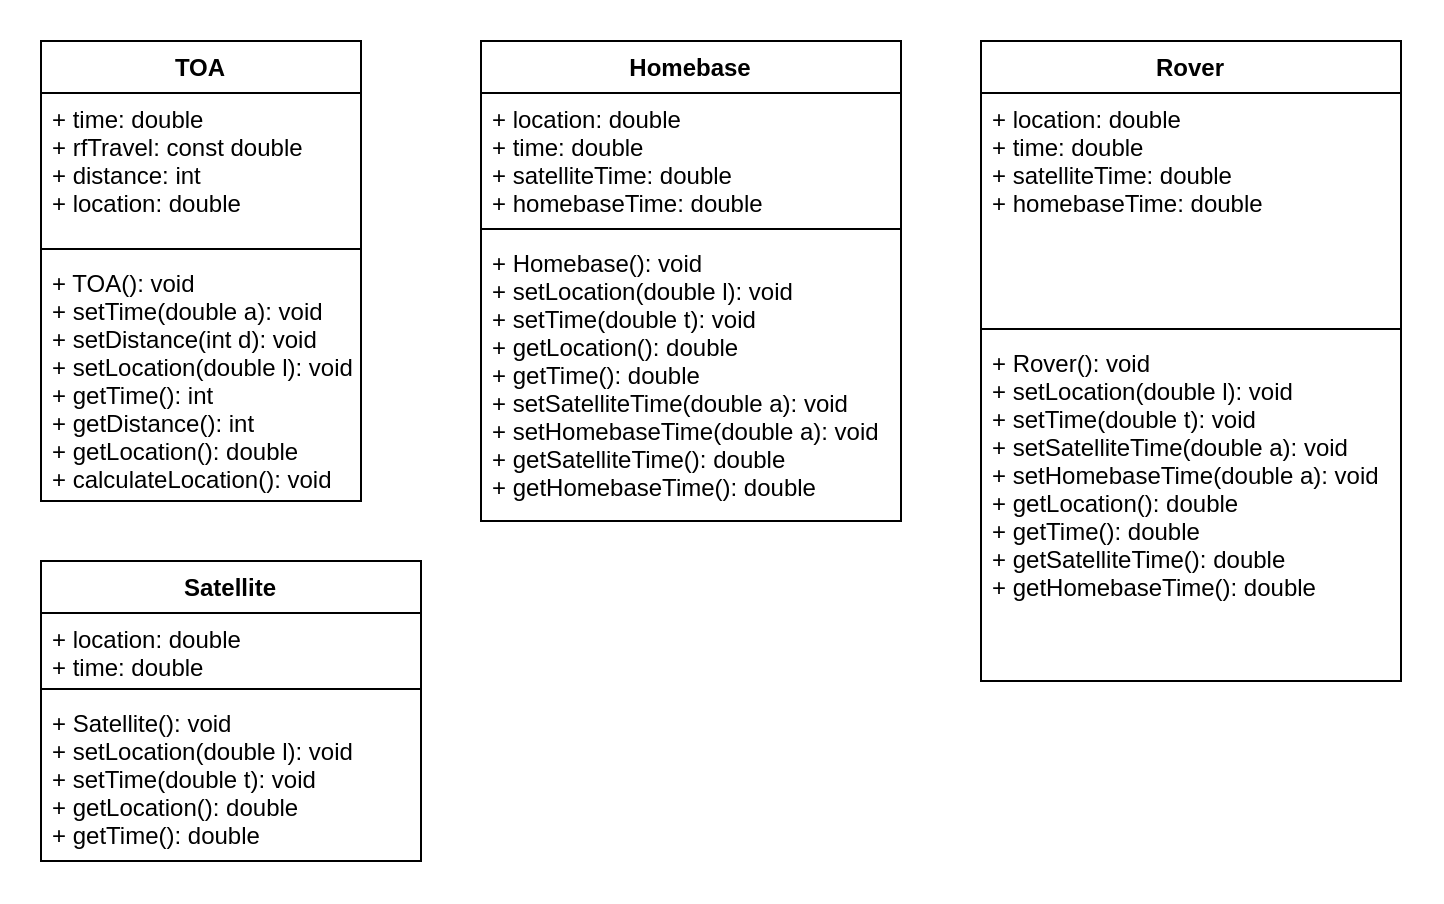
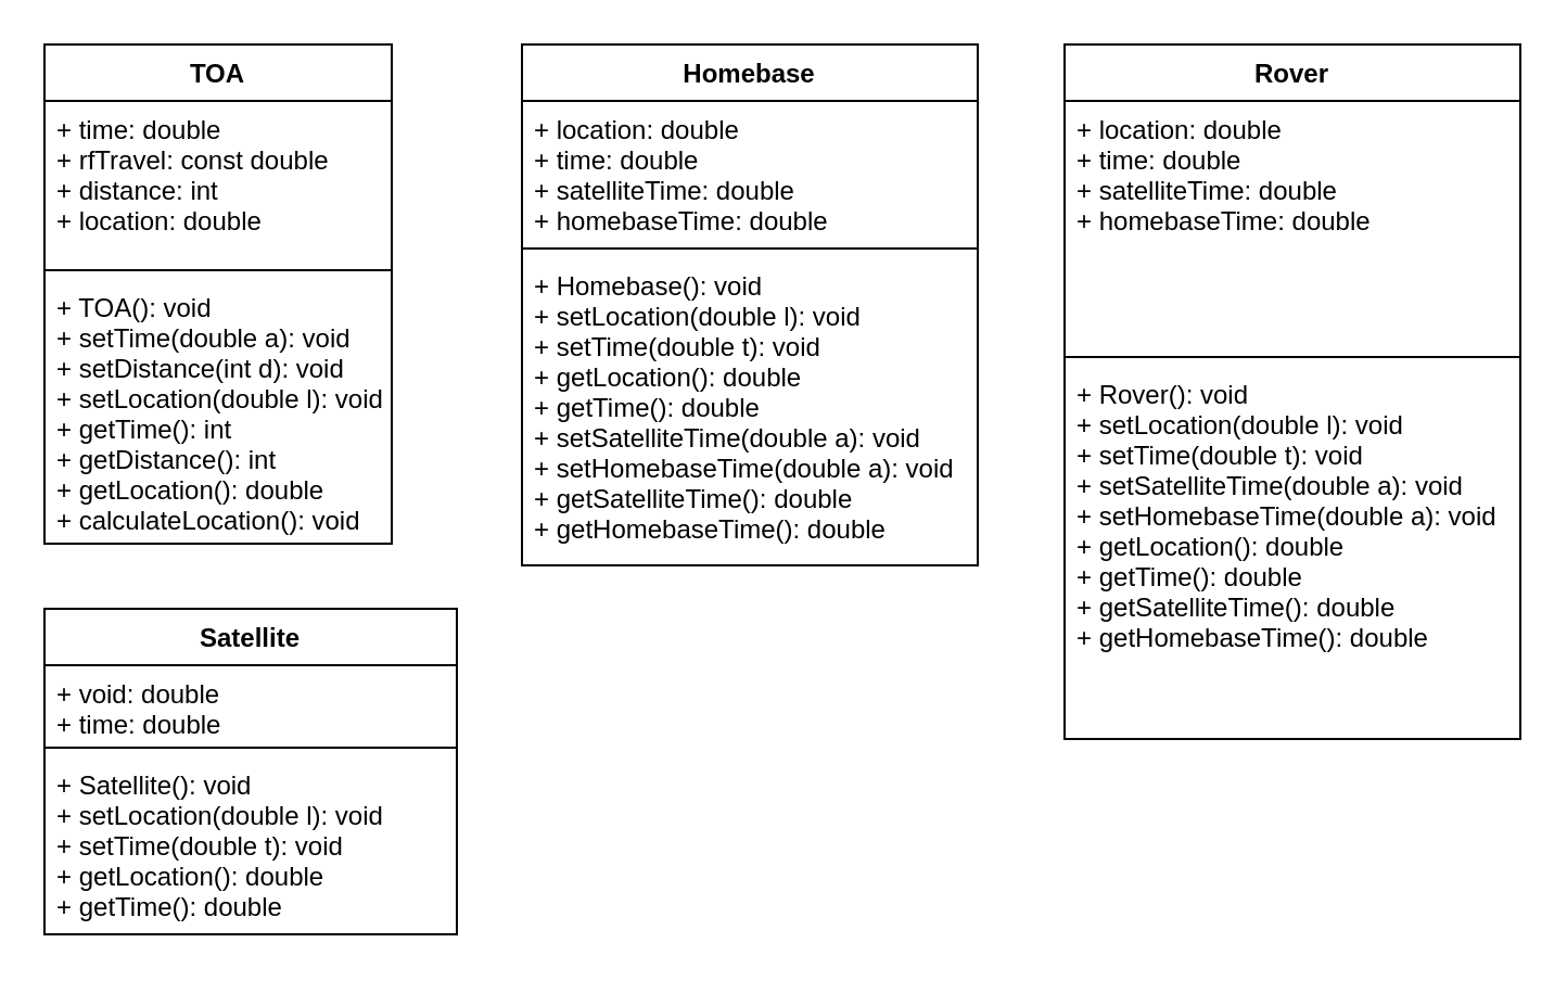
  <mxCell id="0" />
  <mxCell id="1" parent="0" />
  <mxCell id="2" value="TOA" style="swimlane;fontStyle=1;align=center;verticalAlign=top;childLayout=stackLayout;horizontal=1;startSize=26;horizontalStack=0;resizeParent=1;resizeParentMax=0;resizeLast=0;collapsible=1;marginBottom=0;" parent="1" vertex="1"><mxGeometry x="20" y="20" width="160" height="230" as="geometry" /></mxCell>
  <mxCell id="3" value="+ time: double&#10;+ rfTravel: const double&#10;+ distance: int&#10;+ location: double &#10;" style="text;strokeColor=none;fillColor=none;align=left;verticalAlign=top;spacingLeft=4;spacingRight=4;overflow=hidden;rotatable=0;points=[[0,0.5],[1,0.5]];portConstraint=eastwest;" parent="2" vertex="1"><mxGeometry y="26" width="160" height="74" as="geometry" /></mxCell>
  <mxCell id="4" value="" style="line;strokeWidth=1;fillColor=none;align=left;verticalAlign=middle;spacingTop=-1;spacingLeft=3;spacingRight=3;rotatable=0;labelPosition=right;points=[];portConstraint=eastwest;strokeColor=inherit;" parent="2" vertex="1"><mxGeometry y="100" width="160" height="8" as="geometry" /></mxCell>
  <mxCell id="5" value="+ TOA(): void&#10;+ setTime(double a): void&#10;+ setDistance(int d): void&#10;+ setLocation(double l): void&#10;+ getTime(): int&#10;+ getDistance(): int&#10;+ getLocation(): double&#10;+ calculateLocation(): void" style="text;strokeColor=none;fillColor=none;align=left;verticalAlign=top;spacingLeft=4;spacingRight=4;overflow=hidden;rotatable=0;points=[[0,0.5],[1,0.5]];portConstraint=eastwest;" parent="2" vertex="1"><mxGeometry y="108" width="160" height="122" as="geometry" /></mxCell>
  <mxCell id="6" value="Homebase" style="swimlane;fontStyle=1;align=center;verticalAlign=top;childLayout=stackLayout;horizontal=1;startSize=26;horizontalStack=0;resizeParent=1;resizeParentMax=0;resizeLast=0;collapsible=1;marginBottom=0;" parent="1" vertex="1"><mxGeometry x="240" y="20" width="210" height="240" as="geometry" /></mxCell>
  <mxCell id="7" value="+ location: double&#10;+ time: double&#10;+ satelliteTime: double&#10;+ homebaseTime: double" style="text;strokeColor=none;fillColor=none;align=left;verticalAlign=top;spacingLeft=4;spacingRight=4;overflow=hidden;rotatable=0;points=[[0,0.5],[1,0.5]];portConstraint=eastwest;" parent="6" vertex="1"><mxGeometry y="26" width="210" height="64" as="geometry" /></mxCell>
  <mxCell id="8" value="" style="line;strokeWidth=1;fillColor=none;align=left;verticalAlign=middle;spacingTop=-1;spacingLeft=3;spacingRight=3;rotatable=0;labelPosition=right;points=[];portConstraint=eastwest;strokeColor=inherit;" parent="6" vertex="1"><mxGeometry y="90" width="210" height="8" as="geometry" /></mxCell>
  <mxCell id="9" value="+ Homebase(): void&#10;+ setLocation(double l): void&#10;+ setTime(double t): void&#10;+ getLocation(): double&#10;+ getTime(): double&#10;+ setSatelliteTime(double a): void&#10;+ setHomebaseTime(double a): void&#10;+ getSatelliteTime(): double&#10;+ getHomebaseTime(): double" style="text;strokeColor=none;fillColor=none;align=left;verticalAlign=top;spacingLeft=4;spacingRight=4;overflow=hidden;rotatable=0;points=[[0,0.5],[1,0.5]];portConstraint=eastwest;" parent="6" vertex="1"><mxGeometry y="98" width="210" height="142" as="geometry" /></mxCell>
  <mxCell id="10" value="Rover" style="swimlane;fontStyle=1;align=center;verticalAlign=top;childLayout=stackLayout;horizontal=1;startSize=26;horizontalStack=0;resizeParent=1;resizeParentMax=0;resizeLast=0;collapsible=1;marginBottom=0;" parent="1" vertex="1"><mxGeometry x="490" y="20" width="210" height="320" as="geometry" /></mxCell>
  <mxCell id="11" value="+ location: double&#10;+ time: double&#10;+ satelliteTime: double&#10;+ homebaseTime: double" style="text;strokeColor=none;fillColor=none;align=left;verticalAlign=top;spacingLeft=4;spacingRight=4;overflow=hidden;rotatable=0;points=[[0,0.5],[1,0.5]];portConstraint=eastwest;" parent="10" vertex="1"><mxGeometry y="26" width="210" height="114" as="geometry" /></mxCell>
  <mxCell id="12" value="" style="line;strokeWidth=1;fillColor=none;align=left;verticalAlign=middle;spacingTop=-1;spacingLeft=3;spacingRight=3;rotatable=0;labelPosition=right;points=[];portConstraint=eastwest;strokeColor=inherit;" parent="10" vertex="1"><mxGeometry y="140" width="210" height="8" as="geometry" /></mxCell>
  <mxCell id="13" value="+ Rover(): void&#10;+ setLocation(double l): void&#10;+ setTime(double t): void&#10;+ setSatelliteTime(double a): void&#10;+ setHomebaseTime(double a): void&#10;+ getLocation(): double&#10;+ getTime(): double&#10;+ getSatelliteTime(): double&#10;+ getHomebaseTime(): double" style="text;strokeColor=none;fillColor=none;align=left;verticalAlign=top;spacingLeft=4;spacingRight=4;overflow=hidden;rotatable=0;points=[[0,0.5],[1,0.5]];portConstraint=eastwest;" parent="10" vertex="1"><mxGeometry y="148" width="210" height="172" as="geometry" /></mxCell>
  <mxCell id="14" value="Satellite" style="swimlane;fontStyle=1;align=center;verticalAlign=top;childLayout=stackLayout;horizontal=1;startSize=26;horizontalStack=0;resizeParent=1;resizeParentMax=0;resizeLast=0;collapsible=1;marginBottom=0;" parent="1" vertex="1"><mxGeometry x="20" y="280" width="190" height="150" as="geometry" /></mxCell>
- <mxCell id="15" value="+ location: double&#10;+ time: double" style="text;strokeColor=none;fillColor=none;align=left;verticalAlign=top;spacingLeft=4;spacingRight=4;overflow=hidden;rotatable=0;points=[[0,0.5],[1,0.5]];portConstraint=eastwest;" parent="14" vertex="1"><mxGeometry y="26" width="190" height="34" as="geometry" /></mxCell>
+ <mxCell id="15" value="+ void: double&#10;+ time: double" style="text;strokeColor=none;fillColor=none;align=left;verticalAlign=top;spacingLeft=4;spacingRight=4;overflow=hidden;rotatable=0;points=[[0,0.5],[1,0.5]];portConstraint=eastwest;" parent="14" vertex="1"><mxGeometry y="26" width="190" height="34" as="geometry" /></mxCell>
  <mxCell id="16" value="" style="line;strokeWidth=1;fillColor=none;align=left;verticalAlign=middle;spacingTop=-1;spacingLeft=3;spacingRight=3;rotatable=0;labelPosition=right;points=[];portConstraint=eastwest;strokeColor=inherit;" parent="14" vertex="1"><mxGeometry y="60" width="190" height="8" as="geometry" /></mxCell>
  <mxCell id="17" value="+ Satellite(): void&#10;+ setLocation(double l): void&#10;+ setTime(double t): void&#10;+ getLocation(): double&#10;+ getTime(): double" style="text;strokeColor=none;fillColor=none;align=left;verticalAlign=top;spacingLeft=4;spacingRight=4;overflow=hidden;rotatable=0;points=[[0,0.5],[1,0.5]];portConstraint=eastwest;" parent="14" vertex="1"><mxGeometry y="68" width="190" height="82" as="geometry" /></mxCell>
